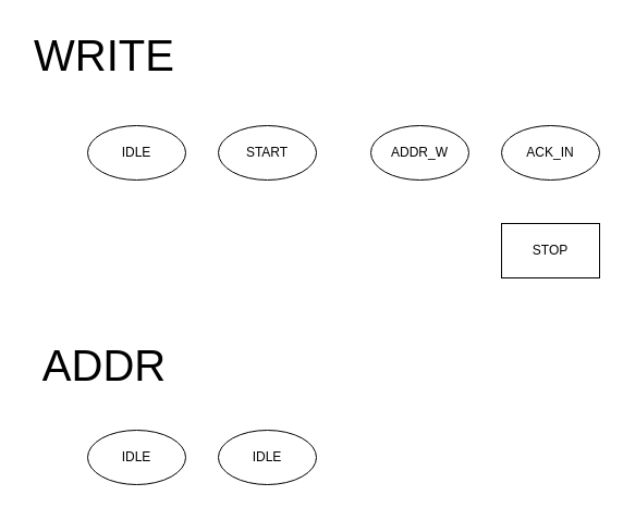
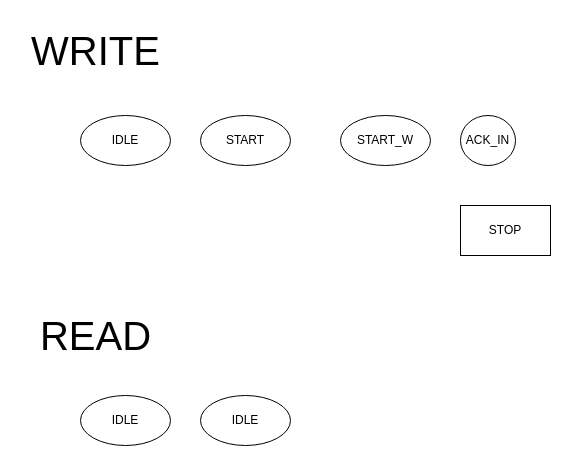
  <mxCell id="0" />
  <mxCell id="1" parent="0" />
  <mxCell id="2" value="START" style="ellipse;whiteSpace=wrap;html=1;" vertex="1" parent="1"><mxGeometry x="200" y="115" width="90" height="50" as="geometry" /></mxCell>
  <mxCell id="3" value="WRITE" style="text;html=1;align=center;verticalAlign=middle;resizable=0;points=[];autosize=1;strokeColor=none;fillColor=none;fontSize=40;" vertex="1" parent="1"><mxGeometry x="20" y="20" width="150" height="60" as="geometry" /></mxCell>
  <mxCell id="4" value="IDLE" style="ellipse;whiteSpace=wrap;html=1;" vertex="1" parent="1"><mxGeometry x="80" y="115" width="90" height="50" as="geometry" /></mxCell>
- <mxCell id="5" value="ACK_IN" style="ellipse;whiteSpace=wrap;html=1;" vertex="1" parent="1"><mxGeometry x="460" y="115" width="90" height="50" as="geometry" /></mxCell>
- <mxCell id="6" value="ADDR_W" style="ellipse;whiteSpace=wrap;html=1;" vertex="1" parent="1"><mxGeometry x="340" y="115" width="90" height="50" as="geometry" /></mxCell>
+ <mxCell id="5" value="ACK_IN" style="ellipse;whiteSpace=wrap;html=1;" vertex="1" parent="1"><mxGeometry x="460" y="115" width="55" height="50" as="geometry" /></mxCell>
+ <mxCell id="6" value="START_W" style="ellipse;whiteSpace=wrap;html=1;" vertex="1" parent="1"><mxGeometry x="340" y="115" width="90" height="50" as="geometry" /></mxCell>
  <mxCell id="7" value="STOP" style="whiteSpace=wrap;html=1;rounded=0;" vertex="1" parent="1"><mxGeometry x="460" y="205" width="90" height="50" as="geometry" /></mxCell>
  <mxCell id="8" value="IDLE" style="ellipse;whiteSpace=wrap;html=1;" vertex="1" parent="1"><mxGeometry x="200" y="395" width="90" height="50" as="geometry" /></mxCell>
  <mxCell id="9" value="IDLE" style="ellipse;whiteSpace=wrap;html=1;" vertex="1" parent="1"><mxGeometry x="80" y="395" width="90" height="50" as="geometry" /></mxCell>
- <mxCell id="10" value="ADDR" style="text;html=1;align=center;verticalAlign=middle;resizable=0;points=[];autosize=1;strokeColor=none;fillColor=none;fontSize=40;" vertex="1" parent="1"><mxGeometry x="30" y="305" width="130" height="60" as="geometry" /></mxCell>
+ <mxCell id="10" value="READ" style="text;html=1;align=center;verticalAlign=middle;resizable=0;points=[];autosize=1;strokeColor=none;fillColor=none;fontSize=40;" vertex="1" parent="1"><mxGeometry x="30" y="305" width="130" height="60" as="geometry" /></mxCell>
